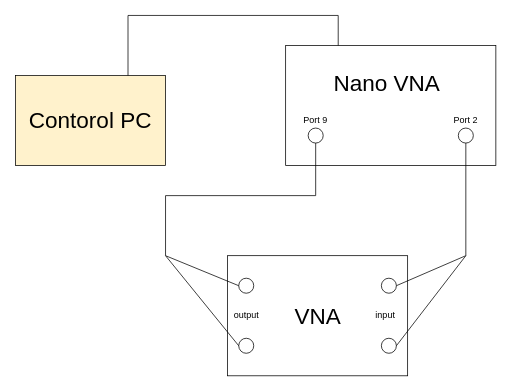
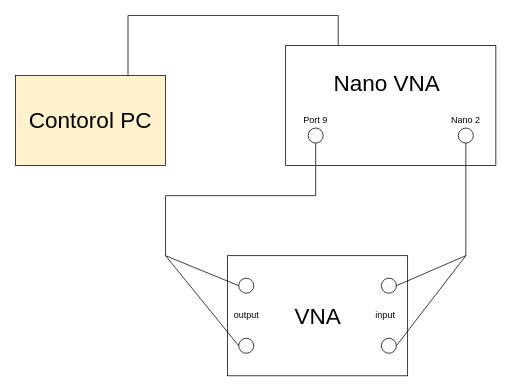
  <mxCell id="0" />
  <mxCell id="1" parent="0" />
  <mxCell id="2" value="" style="whiteSpace=wrap;html=1;" vertex="1" parent="1"><mxGeometry x="380" y="60" width="280" height="160" as="geometry" /></mxCell>
  <mxCell id="3" value="&lt;font style=&quot;font-size: 30px;&quot;&gt;Contorol PC&lt;/font&gt;" style="whiteSpace=wrap;html=1;fillColor=#fff2cc;" vertex="1" parent="1"><mxGeometry x="20" y="100" width="200" height="120" as="geometry" /></mxCell>
  <mxCell id="4" value="&lt;span style=&quot;font-size: 30px;&quot;&gt;Nano VNA&lt;/span&gt;" style="text;html=1;align=center;verticalAlign=middle;whiteSpace=wrap;rounded=0;" vertex="1" parent="1"><mxGeometry x="410" y="95" width="210" height="30" as="geometry" /></mxCell>
  <mxCell id="5" value="" style="ellipse;whiteSpace=wrap;html=1;aspect=fixed;" vertex="1" parent="1"><mxGeometry x="610" y="170" width="20" height="20" as="geometry" /></mxCell>
  <mxCell id="6" value="" style="ellipse;whiteSpace=wrap;html=1;aspect=fixed;" vertex="1" parent="1"><mxGeometry x="410" y="170" width="20" height="20" as="geometry" /></mxCell>
  <mxCell id="7" value="" style="whiteSpace=wrap;html=1;" vertex="1" parent="1"><mxGeometry x="302.5" y="340" width="240" height="160" as="geometry" /></mxCell>
  <mxCell id="8" value="&lt;span style=&quot;font-size: 30px;&quot;&gt;VNA&lt;/span&gt;" style="text;html=1;align=center;verticalAlign=middle;whiteSpace=wrap;rounded=0;" vertex="1" parent="1"><mxGeometry x="317.5" y="405" width="210" height="30" as="geometry" /></mxCell>
  <mxCell id="9" value="" style="ellipse;whiteSpace=wrap;html=1;aspect=fixed;" vertex="1" parent="1"><mxGeometry x="507.5" y="370" width="20" height="20" as="geometry" /></mxCell>
  <mxCell id="10" value="" style="ellipse;whiteSpace=wrap;html=1;aspect=fixed;" vertex="1" parent="1"><mxGeometry x="317.5" y="370" width="20" height="20" as="geometry" /></mxCell>
  <mxCell id="11" value="" style="ellipse;whiteSpace=wrap;html=1;aspect=fixed;" vertex="1" parent="1"><mxGeometry x="317.5" y="450" width="20" height="20" as="geometry" /></mxCell>
  <mxCell id="12" value="" style="endArrow=none;html=1;rounded=0;entryX=0.5;entryY=1;entryDx=0;entryDy=0;" edge="1" parent="1" target="6"><mxGeometry width="50" height="50" relative="1" as="geometry"><mxPoint x="220" y="340" as="sourcePoint" /><mxPoint x="590" y="330" as="targetPoint" /><Array as="points"><mxPoint x="220" y="260" /><mxPoint x="420" y="260" /></Array></mxGeometry></mxCell>
  <mxCell id="13" value="" style="endArrow=none;html=1;rounded=0;entryX=0.25;entryY=0;entryDx=0;entryDy=0;exitX=0.75;exitY=0;exitDx=0;exitDy=0;" edge="1" parent="1" source="3" target="2"><mxGeometry width="50" height="50" relative="1" as="geometry"><mxPoint x="540" y="380" as="sourcePoint" /><mxPoint x="590" y="330" as="targetPoint" /><Array as="points"><mxPoint x="170" y="20" /><mxPoint x="450" y="20" /></Array></mxGeometry></mxCell>
  <mxCell id="14" value="" style="endArrow=none;html=1;rounded=0;entryX=0.5;entryY=1;entryDx=0;entryDy=0;" edge="1" parent="1" target="5"><mxGeometry width="50" height="50" relative="1" as="geometry"><mxPoint x="620" y="340" as="sourcePoint" /><mxPoint x="590" y="330" as="targetPoint" /></mxGeometry></mxCell>
  <mxCell id="15" value="Port 9" style="text;html=1;align=center;verticalAlign=middle;whiteSpace=wrap;rounded=0;" vertex="1" parent="1"><mxGeometry x="390" y="145" width="60" height="30" as="geometry" /></mxCell>
- <mxCell id="16" value="Port 2" style="text;html=1;align=center;verticalAlign=middle;whiteSpace=wrap;rounded=0;" vertex="1" parent="1"><mxGeometry x="590" y="145" width="60" height="30" as="geometry" /></mxCell>
+ <mxCell id="16" value="Nano 2" style="text;html=1;align=center;verticalAlign=middle;whiteSpace=wrap;rounded=0;" vertex="1" parent="1"><mxGeometry x="590" y="145" width="60" height="30" as="geometry" /></mxCell>
  <mxCell id="17" value="output" style="text;html=1;align=center;verticalAlign=middle;whiteSpace=wrap;rounded=0;" vertex="1" parent="1"><mxGeometry x="297.5" y="405" width="60" height="30" as="geometry" /></mxCell>
  <mxCell id="18" value="input" style="text;html=1;align=center;verticalAlign=middle;whiteSpace=wrap;rounded=0;" vertex="1" parent="1"><mxGeometry x="482.5" y="405" width="60" height="30" as="geometry" /></mxCell>
  <mxCell id="19" value="" style="ellipse;whiteSpace=wrap;html=1;aspect=fixed;" vertex="1" parent="1"><mxGeometry x="507.5" y="450" width="20" height="20" as="geometry" /></mxCell>
  <mxCell id="20" value="" style="endArrow=none;html=1;rounded=0;exitX=1;exitY=0.5;exitDx=0;exitDy=0;" edge="1" parent="1" source="9"><mxGeometry width="50" height="50" relative="1" as="geometry"><mxPoint x="540" y="380" as="sourcePoint" /><mxPoint x="620" y="340" as="targetPoint" /></mxGeometry></mxCell>
  <mxCell id="21" value="" style="endArrow=none;html=1;rounded=0;exitX=1;exitY=0.5;exitDx=0;exitDy=0;" edge="1" parent="1" source="19"><mxGeometry width="50" height="50" relative="1" as="geometry"><mxPoint x="540" y="380" as="sourcePoint" /><mxPoint x="620" y="340" as="targetPoint" /></mxGeometry></mxCell>
  <mxCell id="22" value="" style="endArrow=none;html=1;rounded=0;exitX=0;exitY=0.5;exitDx=0;exitDy=0;" edge="1" parent="1" source="10"><mxGeometry width="50" height="50" relative="1" as="geometry"><mxPoint x="540" y="380" as="sourcePoint" /><mxPoint x="220" y="340" as="targetPoint" /></mxGeometry></mxCell>
  <mxCell id="23" value="" style="endArrow=none;html=1;rounded=0;exitX=0;exitY=0.5;exitDx=0;exitDy=0;" edge="1" parent="1" source="11"><mxGeometry width="50" height="50" relative="1" as="geometry"><mxPoint x="540" y="380" as="sourcePoint" /><mxPoint x="220" y="340" as="targetPoint" /></mxGeometry></mxCell>
